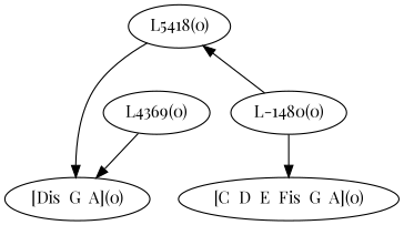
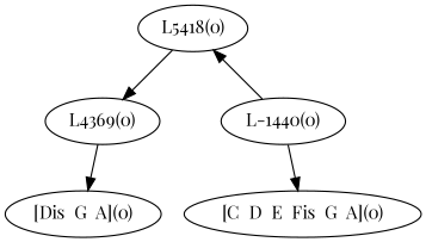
  digraph {
    fontname="Playfair Display"
    node [fontname="Playfair Display"]
    edge [fontname="Playfair Display"]
    "L5418(0)"
    n2 [label="L4369(0)"]
-   "L-1480(0)"
+   "L-1480(0)" [label="L-1440(0)"]
    "[Dis  G  A](0)"
    "[C  D  E  Fis  G  A](0)"
    subgraph sub_1 {
      rank=min
      "L5418(0)"
    }
    subgraph sub_2 {
      rank=same
      n2
      "L-1480(0)"
    }
    subgraph sub_3 {
      rank=max
      "[Dis  G  A](0)"
      "[C  D  E  Fis  G  A](0)"
    }
-   "L5418(0)" -> "[Dis  G  A](0)"
+   "L5418(0)" -> n2
    n2 -> "[Dis  G  A](0)"
    "L-1480(0)" -> "L5418(0)"
    "L-1480(0)" -> "[C  D  E  Fis  G  A](0)"
  }
